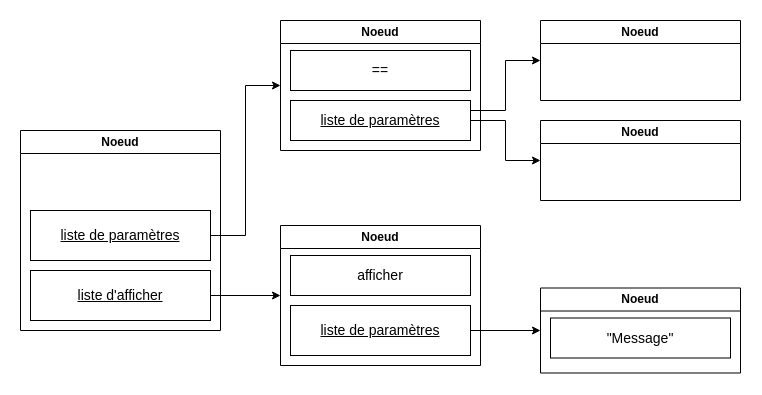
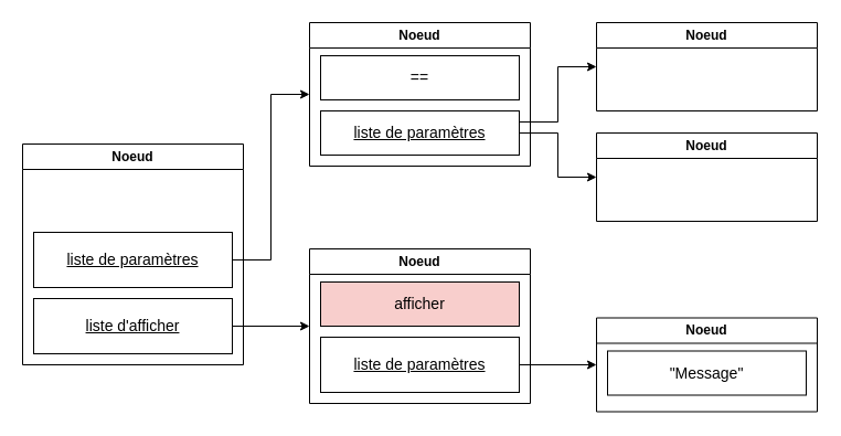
  <mxCell id="0" />
  <mxCell id="1" parent="0" />
  <mxCell id="2" value="Noeud" style="swimlane;whiteSpace=wrap;html=1;" vertex="1" parent="1"><mxGeometry x="20" y="130" width="200" height="200" as="geometry" /></mxCell>
  <mxCell id="3" value="&lt;font style=&quot;font-size: 14px;&quot;&gt;&lt;u&gt;liste de paramètres&lt;/u&gt;&lt;/font&gt;" style="whiteSpace=wrap;html=1;" vertex="1" parent="2"><mxGeometry x="10" y="80" width="180" height="50" as="geometry" /></mxCell>
  <mxCell id="4" value="&lt;font style=&quot;font-size: 14px;&quot;&gt;&lt;u style=&quot;&quot;&gt;liste d'afficher&lt;/u&gt;&lt;/font&gt;" style="whiteSpace=wrap;html=1;" vertex="1" parent="2"><mxGeometry x="10" y="140" width="180" height="50" as="geometry" /></mxCell>
  <mxCell id="5" value="Noeud" style="swimlane;whiteSpace=wrap;html=1;" vertex="1" parent="1"><mxGeometry x="280" width="200" height="130" as="geometry" y="20" /></mxCell>
  <mxCell id="6" value="&lt;span style=&quot;font-size: 14px;&quot;&gt;==&lt;/span&gt;" style="whiteSpace=wrap;html=1;" vertex="1" parent="5"><mxGeometry x="10" y="30" width="180" height="40" as="geometry" /></mxCell>
  <mxCell id="7" value="&lt;font style=&quot;font-size: 14px;&quot;&gt;&lt;u&gt;liste de paramètres&lt;/u&gt;&lt;/font&gt;" style="whiteSpace=wrap;html=1;" vertex="1" parent="5"><mxGeometry x="10" y="80" width="180" height="40" as="geometry" /></mxCell>
  <mxCell id="8" style="edgeStyle=orthogonalEdgeStyle;rounded=0;orthogonalLoop=1;jettySize=auto;html=1;exitX=1;exitY=0.5;exitDx=0;exitDy=0;entryX=0;entryY=0.5;entryDx=0;entryDy=0;" edge="1" parent="1" source="3" target="5"><mxGeometry relative="1" as="geometry"><mxPoint x="340" y="160" as="targetPoint" /></mxGeometry></mxCell>
  <mxCell id="9" value="Noeud" style="swimlane;whiteSpace=wrap;html=1;" vertex="1" parent="1"><mxGeometry x="540" width="200" height="80" as="geometry" y="20" /></mxCell>
  <mxCell id="10" style="edgeStyle=orthogonalEdgeStyle;rounded=0;orthogonalLoop=1;jettySize=auto;html=1;exitX=1;exitY=0.25;exitDx=0;exitDy=0;entryX=0;entryY=0.5;entryDx=0;entryDy=0;" edge="1" parent="1" source="7" target="9"><mxGeometry relative="1" as="geometry" /></mxCell>
  <mxCell id="11" value="Noeud" style="swimlane;whiteSpace=wrap;html=1;" vertex="1" parent="1"><mxGeometry x="540" y="120" width="200" height="80" as="geometry" /></mxCell>
  <mxCell id="12" style="edgeStyle=orthogonalEdgeStyle;rounded=0;orthogonalLoop=1;jettySize=auto;html=1;exitX=1;exitY=0.5;exitDx=0;exitDy=0;entryX=0;entryY=0.5;entryDx=0;entryDy=0;" edge="1" parent="1" source="7" target="11"><mxGeometry relative="1" as="geometry" /></mxCell>
  <mxCell id="13" style="edgeStyle=orthogonalEdgeStyle;rounded=0;orthogonalLoop=1;jettySize=auto;html=1;exitX=1;exitY=0.5;exitDx=0;exitDy=0;entryX=0;entryY=0.5;entryDx=0;entryDy=0;" edge="1" parent="1" source="4" target="14"><mxGeometry relative="1" as="geometry" /></mxCell>
  <mxCell id="14" value="Noeud" style="swimlane;whiteSpace=wrap;html=1;" vertex="1" parent="1"><mxGeometry x="280" y="225" width="200" height="140" as="geometry" /></mxCell>
- <mxCell id="15" value="&lt;span style=&quot;font-size: 14px;&quot;&gt;afficher&lt;/span&gt;" style="whiteSpace=wrap;html=1;" vertex="1" parent="14"><mxGeometry x="10" y="30" width="180" height="40" as="geometry" /></mxCell>
+ <mxCell id="15" value="&lt;span style=&quot;font-size: 14px;&quot;&gt;afficher&lt;/span&gt;" style="whiteSpace=wrap;html=1;fillColor=#f8cecc;" vertex="1" parent="14"><mxGeometry x="10" y="30" width="180" height="40" as="geometry" /></mxCell>
  <mxCell id="16" value="&lt;font style=&quot;font-size: 14px;&quot;&gt;&lt;u&gt;liste de paramètres&lt;/u&gt;&lt;/font&gt;" style="whiteSpace=wrap;html=1;" vertex="1" parent="14"><mxGeometry x="10" y="80" width="180" height="50" as="geometry" /></mxCell>
  <mxCell id="17" value="Noeud" style="swimlane;whiteSpace=wrap;html=1;" vertex="1" parent="1"><mxGeometry x="540" y="287.5" width="200" height="85" as="geometry" /></mxCell>
  <mxCell id="18" value="&lt;span style=&quot;font-size: 14px;&quot;&gt;&quot;Message&quot;&lt;/span&gt;" style="whiteSpace=wrap;html=1;" vertex="1" parent="17"><mxGeometry x="10" y="30" width="180" height="40" as="geometry" /></mxCell>
  <mxCell id="19" style="edgeStyle=orthogonalEdgeStyle;rounded=0;orthogonalLoop=1;jettySize=auto;html=1;exitX=1;exitY=0.5;exitDx=0;exitDy=0;entryX=0;entryY=0.5;entryDx=0;entryDy=0;" edge="1" parent="1" source="16" target="17"><mxGeometry relative="1" as="geometry" /></mxCell>
